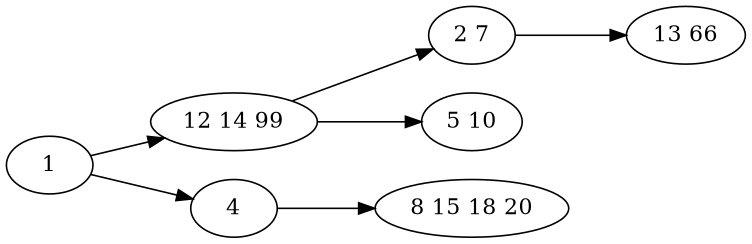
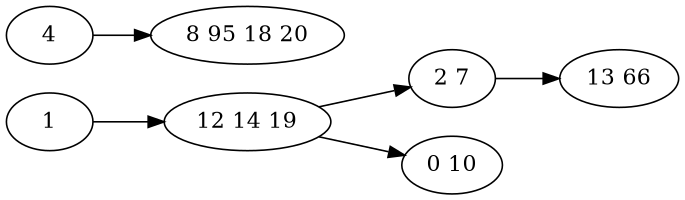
  digraph {
    rankdir=LR
    n1 [label=1]
-   n2 [label="12 14 99"]
+   n2 [label="12 14 19"]
    n3 [label=4]
    n4 [label="2 7"]
-   n5 [label="5 10"]
-   n6 [label="8 15 18 20"]
+   n5 [label="0 10"]
+   n6 [label="8 95 18 20"]
    n7 [label="13 66"]
    n1 -> n2
-   n1 -> n3
    n2 -> n4
    n2 -> n5
    n3 -> n6
    n4 -> n7
  }
